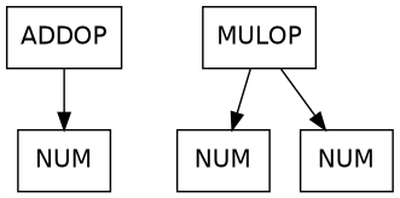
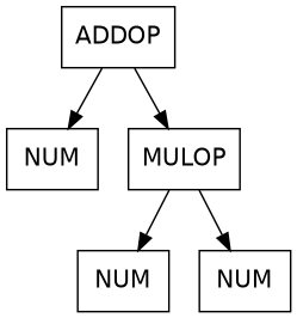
  digraph {
    node [fontname=Helvetica shape=box]
    n1 [label=<ADDOP>]
    n2 [label=<NUM>]
    n3 [label=<MULOP>]
    n4 [label=<NUM>]
    n5 [label=<NUM>]
    n1 -> n2
+   n1 -> n3
    n3 -> n4
    n3 -> n5
  }
